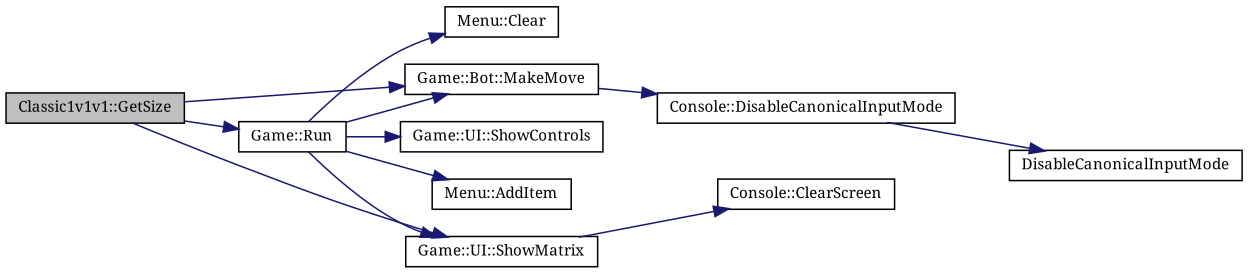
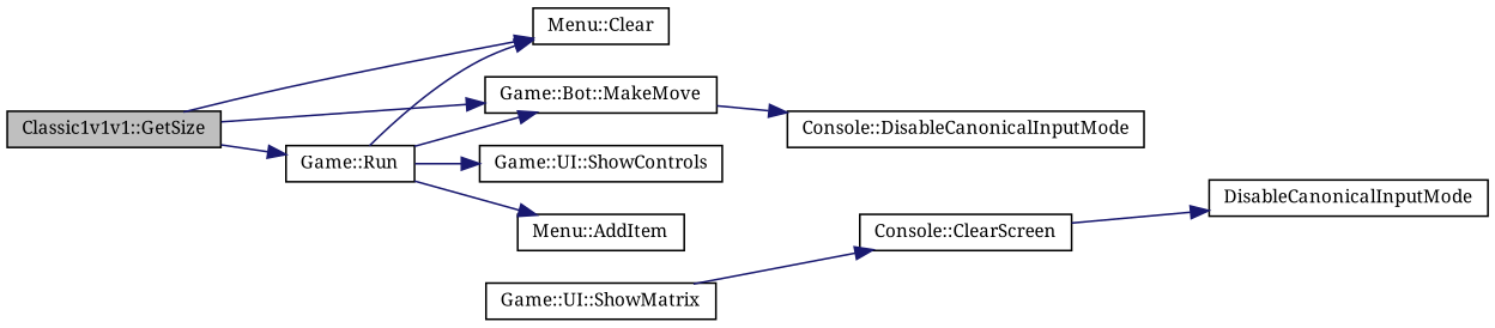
  digraph {
    fontname="Noto Serif"
    rankdir=LR
    node [color=black fillcolor=white fontname="Noto Serif" fontsize=10 shape=record style=filled]
    edge [color=midnightblue fontname="Noto Serif" fontsize=10 labelfontname=Helvetica labelfontsize=10 style=solid]
    n1 [fillcolor=grey75 fontcolor=black height=0.2 label="Classic1v1v1::GetSize" width=0.4]
    n2 [height=0.2 label="Menu::Clear" width=0.4]
    n3 [height=0.2 label="Game::Run" width=0.4]
    n4 [height=0.2 label="Game::Bot::MakeMove" width=0.4]
    n5 [height=0.2 label="Menu::AddItem" width=0.4]
    n6 [height=0.2 label="Game::UI::ShowMatrix" width=0.4]
    n7 [height=0.2 label="Game::UI::ShowControls" width=0.4]
    n8 [height=0.2 label="Console::DisableCanonicalInputMode" width=0.4]
    n9 [height=0.2 label=DisableCanonicalInputMode width=0.4]
    n10 [height=0.2 label="Console::ClearScreen" width=0.4]
-   n1 -> n6
+   n1 -> n2
    n1 -> n3
    n1 -> n4
    n3 -> n2
    n3 -> n4
    n3 -> n5
-   n3 -> n6
    n3 -> n7
    n4 -> n8
    n6 -> n10
-   n8 -> n9
+   n10 -> n9
  }
